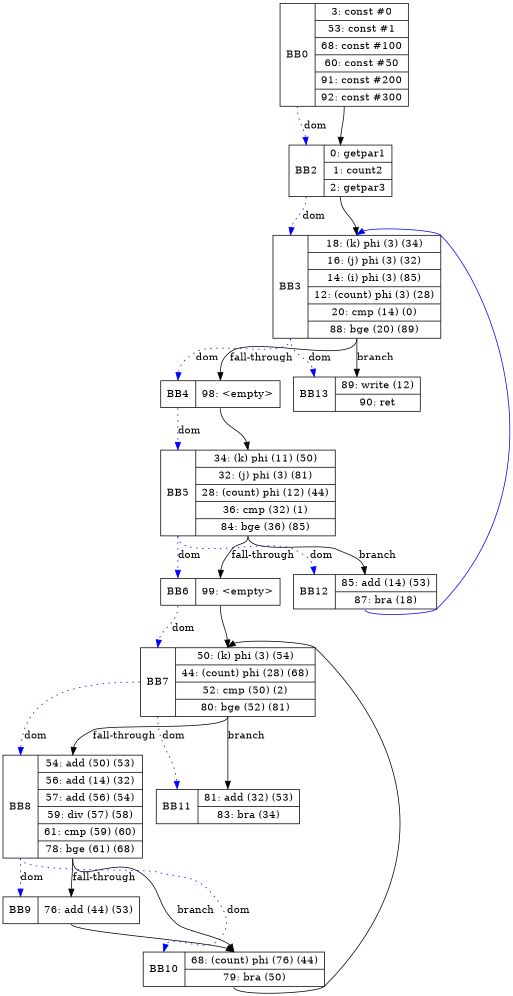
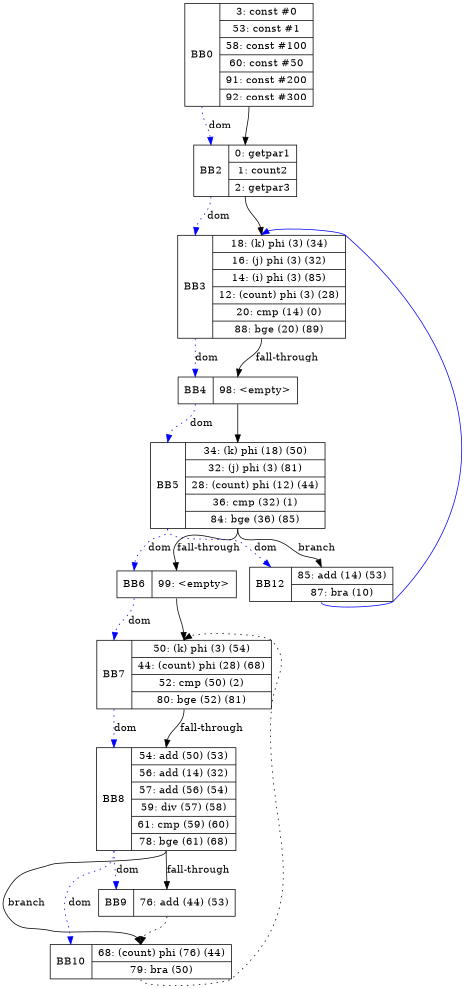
  digraph {
    node [shape=record]
    edge [headport=n tailport=s]
-   n1 [label="<b>BB0 | { 3: const #0 | 53: const #1 | 68: const #100 | 60: const #50 | 91: const #200 | 92: const #300 }"]
+   n1 [label="<b>BB0 | { 3: const #0 | 53: const #1 | 58: const #100 | 60: const #50 | 91: const #200 | 92: const #300 }"]
    n2 [label="<b>BB2 | { 0: getpar1 | 1: count2 | 2: getpar3 }"]
    n3 [label="<b>BB3 | { 18: (k) phi (3) (34) | 16: (j) phi (3) (32) | 14: (i) phi (3) (85) | 12: (count) phi (3) (28) | 20: cmp (14) (0) | 88: bge (20) (89) }"]
    n4 [label="<b>BB4 | { 98: \<empty\> }"]
-   n5 [label="<b>BB13 | { 89: write (12) | 90: ret }"]
-   n6 [label="<b>BB5 | { 34: (k) phi (11) (50) | 32: (j) phi (3) (81) | 28: (count) phi (12) (44) | 36: cmp (32) (1) | 84: bge (36) (85) }"]
+   n6 [label="<b>BB5 | { 34: (k) phi (18) (50) | 32: (j) phi (3) (81) | 28: (count) phi (12) (44) | 36: cmp (32) (1) | 84: bge (36) (85) }"]
    n7 [label="<b>BB6 | { 99: \<empty\> }"]
-   n8 [label="<b>BB12 | { 85: add (14) (53) | 87: bra (18) }"]
+   n8 [label="<b>BB12 | { 85: add (14) (53) | 87: bra (10) }"]
    n9 [label="<b>BB7 | { 50: (k) phi (3) (54) | 44: (count) phi (28) (68) | 52: cmp (50) (2) | 80: bge (52) (81) }"]
    n10 [label="<b>BB8 | { 54: add (50) (53) | 56: add (14) (32) | 57: add (56) (54) | 59: div (57) (58) | 61: cmp (59) (60) | 78: bge (61) (68) }"]
-   n11 [label="<b>BB11 | { 81: add (32) (53) | 83: bra (34) }"]
    n12 [label="<b>BB9 | { 76: add (44) (53) }"]
    n13 [label="<b>BB10 | { 68: (count) phi (76) (44) | 79: bra (50) }"]
    n1 -> n2 [color=blue headport=b label=dom style=dotted tailport=b]
    n1 -> n2
    n2 -> n3
    n2 -> n3 [color=blue headport=b label=dom style=dotted tailport=b]
    n3 -> n4 [label="fall-through"]
    n3 -> n4 [color=blue headport=b label=dom style=dotted tailport=b]
-   n3 -> n5 [label=branch]
-   n3 -> n5 [color=blue headport=b label=dom style=dotted tailport=b]
    n4 -> n6
    n4 -> n6 [color=blue headport=b label=dom style=dotted tailport=b]
    n6 -> n7 [label="fall-through"]
    n6 -> n7 [color=blue headport=b label=dom style=dotted tailport=b]
    n6 -> n8 [label=branch]
    n6 -> n8 [color=blue headport=b label=dom style=dotted tailport=b]
    n7 -> n9
    n7 -> n9 [color=blue headport=b label=dom style=dotted tailport=b]
    n8 -> n3 [color=blue]
    n9 -> n10 [label="fall-through"]
    n9 -> n10 [color=blue headport=b label=dom style=dotted tailport=b]
-   n9 -> n11 [label=branch]
-   n9 -> n11 [color=blue headport=b label=dom style=dotted tailport=b]
    n10 -> n12 [label="fall-through"]
    n10 -> n12 [color=blue headport=b label=dom style=dotted tailport=b]
    n10 -> n13 [label=branch]
    n10 -> n13 [color=blue headport=b label=dom style=dotted tailport=b]
-   n12 -> n13
-   n13 -> n9
+   n12 -> n13 [style=dotted]
+   n13 -> n9 [style=dotted]
  }
